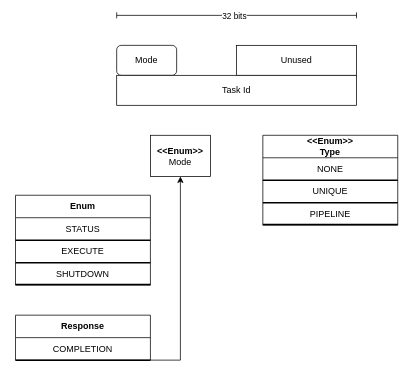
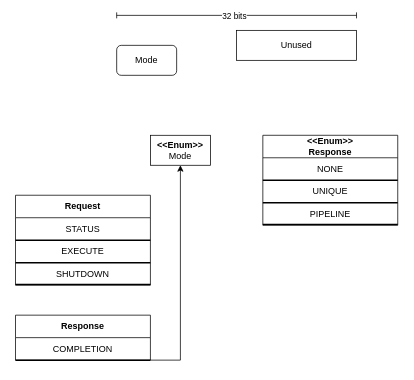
  <mxCell id="0" />
  <mxCell id="1" parent="0" />
  <mxCell id="2" value="" style="endArrow=baseDash;html=1;rounded=0;startArrow=baseDash;startFill=0;endFill=0;" parent="1" edge="1"><mxGeometry width="50" height="50" relative="1" as="geometry"><mxPoint x="155" y="20" as="sourcePoint" /><mxPoint x="475" y="20" as="targetPoint" /></mxGeometry></mxCell>
  <mxCell id="3" value="32 bits" style="edgeLabel;html=1;align=center;verticalAlign=middle;resizable=0;points=[];" parent="2" vertex="1" connectable="0"><mxGeometry x="-0.022" relative="1" as="geometry"><mxPoint as="offset" /></mxGeometry></mxCell>
  <mxCell id="4" value="Mode" style="whiteSpace=wrap;html=1;rounded=1;" parent="1" vertex="1"><mxGeometry x="155" y="60" width="80" height="40" as="geometry" /></mxCell>
- <mxCell id="5" value="Unused" style="rounded=0;whiteSpace=wrap;html=1;" parent="1" vertex="1"><mxGeometry x="315" y="60" width="160" height="40" as="geometry" /></mxCell>
- <mxCell id="6" value="Task Id" style="rounded=0;whiteSpace=wrap;html=1;" parent="1" vertex="1"><mxGeometry x="155" y="100" width="320" height="40" as="geometry" /></mxCell>
- <mxCell id="7" value="Enum" style="swimlane;whiteSpace=wrap;html=1;startSize=30;" parent="1" vertex="1"><mxGeometry x="20" y="260" width="180" height="120" as="geometry"><mxRectangle x="280" y="320" width="100" height="40" as="alternateBounds" /></mxGeometry></mxCell>
+ <mxCell id="5" value="Unused" style="rounded=0;whiteSpace=wrap;html=1;" parent="1" vertex="1"><mxGeometry x="315" y="40" width="160" height="40" as="geometry" /></mxCell>
+ <mxCell id="7" value="Request" style="swimlane;whiteSpace=wrap;html=1;startSize=30;" parent="1" vertex="1"><mxGeometry x="20" y="260" width="180" height="120" as="geometry"><mxRectangle x="280" y="320" width="100" height="40" as="alternateBounds" /></mxGeometry></mxCell>
  <mxCell id="8" value="STATUS" style="text;html=1;align=center;verticalAlign=middle;whiteSpace=wrap;rounded=0;" parent="7" vertex="1"><mxGeometry y="30" width="180" height="30" as="geometry" /></mxCell>
  <mxCell id="9" value="" style="line;strokeWidth=2;html=1;" parent="7" vertex="1"><mxGeometry y="55" width="180" height="10" as="geometry" /></mxCell>
  <mxCell id="10" value="" style="line;strokeWidth=2;html=1;" parent="7" vertex="1"><mxGeometry y="85" width="180" height="10" as="geometry" /></mxCell>
  <mxCell id="11" value="EXECUTE" style="text;html=1;align=center;verticalAlign=middle;whiteSpace=wrap;rounded=0;" parent="7" vertex="1"><mxGeometry y="60" width="180" height="30" as="geometry" /></mxCell>
  <mxCell id="12" value="" style="line;strokeWidth=2;html=1;" parent="7" vertex="1"><mxGeometry y="114" width="180" height="10" as="geometry" /></mxCell>
  <mxCell id="13" value="SHUTDOWN" style="text;html=1;align=center;verticalAlign=middle;whiteSpace=wrap;rounded=0;" parent="7" vertex="1"><mxGeometry y="90" width="180" height="30" as="geometry" /></mxCell>
- <mxCell id="14" value="&amp;lt;&amp;lt;Enum&amp;gt;&amp;gt;&lt;div&gt;Type&lt;/div&gt;" style="swimlane;whiteSpace=wrap;html=1;startSize=30;" parent="1" vertex="1"><mxGeometry x="350" y="180" width="180" height="120" as="geometry"><mxRectangle x="430" y="290" width="100" height="40" as="alternateBounds" /></mxGeometry></mxCell>
+ <mxCell id="14" value="&amp;lt;&amp;lt;Enum&amp;gt;&amp;gt;&lt;div&gt;Response&lt;/div&gt;" style="swimlane;whiteSpace=wrap;html=1;startSize=30;" parent="1" vertex="1"><mxGeometry x="350" y="180" width="180" height="120" as="geometry"><mxRectangle x="430" y="290" width="100" height="40" as="alternateBounds" /></mxGeometry></mxCell>
  <mxCell id="15" value="NONE" style="text;html=1;align=center;verticalAlign=middle;whiteSpace=wrap;rounded=0;" parent="14" vertex="1"><mxGeometry y="30" width="180" height="30" as="geometry" /></mxCell>
  <mxCell id="16" value="UNIQUE" style="text;html=1;align=center;verticalAlign=middle;whiteSpace=wrap;rounded=0;" parent="14" vertex="1"><mxGeometry y="60" width="180" height="30" as="geometry" /></mxCell>
  <mxCell id="17" value="" style="line;strokeWidth=2;html=1;" parent="14" vertex="1"><mxGeometry y="55" width="180" height="10" as="geometry" /></mxCell>
  <mxCell id="18" value="" style="line;strokeWidth=2;html=1;" parent="14" vertex="1"><mxGeometry y="85" width="180" height="10" as="geometry" /></mxCell>
  <mxCell id="19" value="PIPELINE" style="text;html=1;align=center;verticalAlign=middle;whiteSpace=wrap;rounded=0;" parent="14" vertex="1"><mxGeometry y="90" width="180" height="30" as="geometry" /></mxCell>
  <mxCell id="20" value="" style="line;strokeWidth=2;html=1;" parent="14" vertex="1"><mxGeometry y="114" width="180" height="10" as="geometry" /></mxCell>
  <mxCell id="21" style="edgeStyle=orthogonalEdgeStyle;rounded=0;orthogonalLoop=1;jettySize=auto;html=1;exitX=0.5;exitY=1;exitDx=0;exitDy=0;entryX=1;entryY=0;entryDx=0;entryDy=0;endArrow=none;endFill=0;startArrow=classic;startFill=1;" parent="1" source="22" edge="1"><mxGeometry relative="1" as="geometry"><Array as="points"><mxPoint x="240" y="480" /></Array><mxPoint x="200" y="480" as="targetPoint" /></mxGeometry></mxCell>
- <mxCell id="22" value="&lt;div&gt;&lt;b&gt;&amp;lt;&amp;lt;Enum&amp;gt;&amp;gt;&lt;/b&gt;&lt;/div&gt;Mode" style="rounded=0;whiteSpace=wrap;html=1;" parent="1" vertex="1"><mxGeometry x="200" y="180" width="80" height="55" as="geometry" /></mxCell>
+ <mxCell id="22" value="&lt;div&gt;&lt;b&gt;&amp;lt;&amp;lt;Enum&amp;gt;&amp;gt;&lt;/b&gt;&lt;/div&gt;Mode" style="rounded=0;whiteSpace=wrap;html=1;" parent="1" vertex="1"><mxGeometry x="200" y="180" width="80" height="40" as="geometry" /></mxCell>
  <mxCell id="23" value="Response" style="swimlane;whiteSpace=wrap;html=1;startSize=30;" parent="1" vertex="1"><mxGeometry x="20" y="420" width="180" height="60" as="geometry"><mxRectangle x="280" y="480" width="100" height="40" as="alternateBounds" /></mxGeometry></mxCell>
  <mxCell id="24" value="COMPLETION" style="text;html=1;align=center;verticalAlign=middle;whiteSpace=wrap;rounded=0;" parent="23" vertex="1"><mxGeometry y="30" width="180" height="30" as="geometry" /></mxCell>
  <mxCell id="25" value="" style="line;strokeWidth=2;html=1;" parent="23" vertex="1"><mxGeometry y="55" width="180" height="10" as="geometry" /></mxCell>
